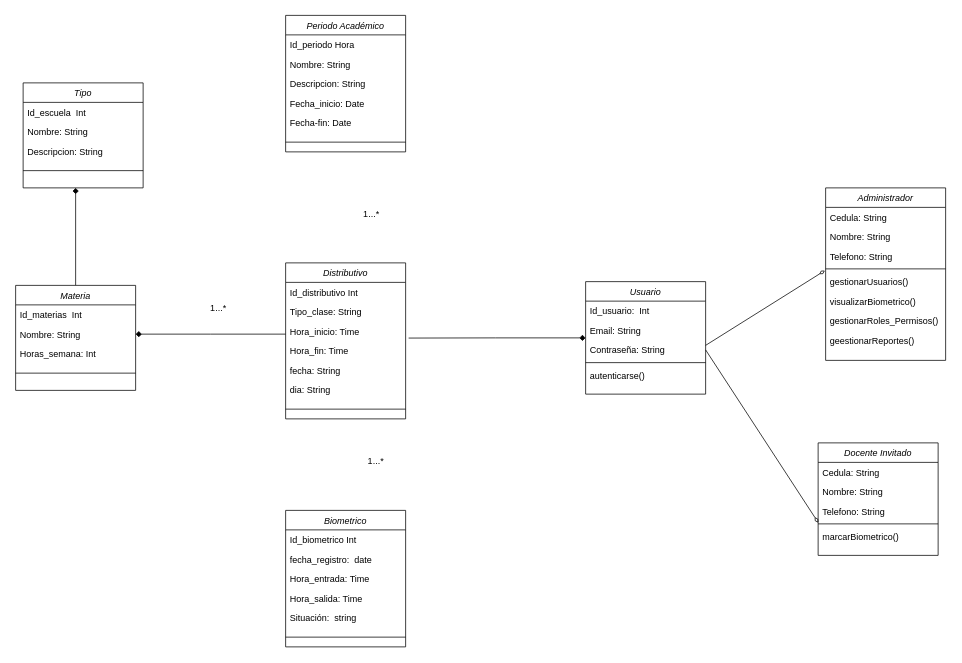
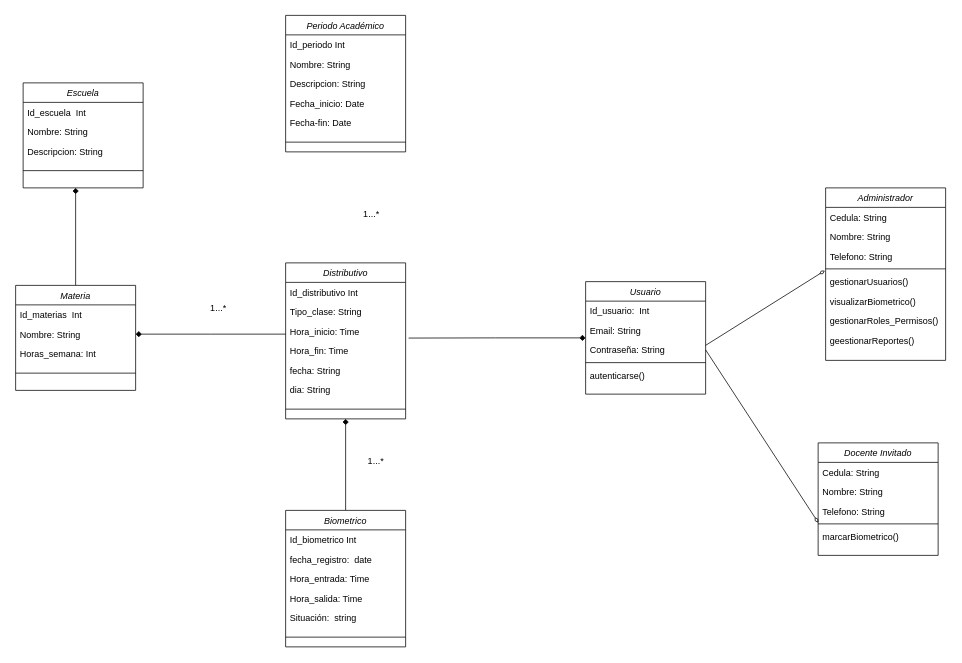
  <mxCell id="0" />
  <mxCell id="1" parent="0" />
  <mxCell id="2" value="Administrador" style="swimlane;fontStyle=2;align=center;verticalAlign=top;childLayout=stackLayout;horizontal=1;startSize=26;horizontalStack=0;resizeParent=1;resizeLast=0;collapsible=1;marginBottom=0;rounded=0;shadow=0;strokeWidth=1;" parent="1" vertex="1"><mxGeometry x="1100" y="250" width="160" height="230" as="geometry"><mxRectangle x="230" y="140" width="160" height="26" as="alternateBounds" /></mxGeometry></mxCell>
  <mxCell id="3" value="Cedula: String" style="text;align=left;verticalAlign=top;spacingLeft=4;spacingRight=4;overflow=hidden;rotatable=0;points=[[0,0.5],[1,0.5]];portConstraint=eastwest;rounded=0;shadow=0;html=0;" parent="2" vertex="1"><mxGeometry y="26" width="160" height="26" as="geometry" /></mxCell>
  <mxCell id="4" value="Nombre: String" style="text;align=left;verticalAlign=top;spacingLeft=4;spacingRight=4;overflow=hidden;rotatable=0;points=[[0,0.5],[1,0.5]];portConstraint=eastwest;rounded=0;shadow=0;html=0;" parent="2" vertex="1"><mxGeometry y="52" width="160" height="26" as="geometry" /></mxCell>
  <mxCell id="5" value="Telefono: String" style="text;align=left;verticalAlign=top;spacingLeft=4;spacingRight=4;overflow=hidden;rotatable=0;points=[[0,0.5],[1,0.5]];portConstraint=eastwest;rounded=0;shadow=0;html=0;" parent="2" vertex="1"><mxGeometry y="78" width="160" height="26" as="geometry" /></mxCell>
  <mxCell id="6" value="" style="line;html=1;strokeWidth=1;align=left;verticalAlign=middle;spacingTop=-1;spacingLeft=3;spacingRight=3;rotatable=0;labelPosition=right;points=[];portConstraint=eastwest;" parent="2" vertex="1"><mxGeometry y="104" width="160" height="8" as="geometry" /></mxCell>
  <mxCell id="7" value="gestionarUsuarios()" style="text;align=left;verticalAlign=top;spacingLeft=4;spacingRight=4;overflow=hidden;rotatable=0;points=[[0,0.5],[1,0.5]];portConstraint=eastwest;" parent="2" vertex="1"><mxGeometry y="112" width="160" height="26" as="geometry" /></mxCell>
  <mxCell id="8" value="visualizarBiometrico()" style="text;align=left;verticalAlign=top;spacingLeft=4;spacingRight=4;overflow=hidden;rotatable=0;points=[[0,0.5],[1,0.5]];portConstraint=eastwest;" parent="2" vertex="1"><mxGeometry y="138" width="160" height="26" as="geometry" /></mxCell>
  <mxCell id="9" value="gestionarRoles_Permisos()" style="text;align=left;verticalAlign=top;spacingLeft=4;spacingRight=4;overflow=hidden;rotatable=0;points=[[0,0.5],[1,0.5]];portConstraint=eastwest;" parent="2" vertex="1"><mxGeometry y="164" width="160" height="26" as="geometry" /></mxCell>
  <mxCell id="10" value="geestionarReportes()" style="text;align=left;verticalAlign=top;spacingLeft=4;spacingRight=4;overflow=hidden;rotatable=0;points=[[0,0.5],[1,0.5]];portConstraint=eastwest;" parent="2" vertex="1"><mxGeometry y="190" width="160" height="26" as="geometry" /></mxCell>
  <mxCell id="11" value="Docente Invitado" style="swimlane;fontStyle=2;align=center;verticalAlign=top;childLayout=stackLayout;horizontal=1;startSize=26;horizontalStack=0;resizeParent=1;resizeLast=0;collapsible=1;marginBottom=0;rounded=0;shadow=0;strokeWidth=1;" parent="1" vertex="1"><mxGeometry x="1090" y="590" width="160" height="150" as="geometry"><mxRectangle x="230" y="140" width="160" height="26" as="alternateBounds" /></mxGeometry></mxCell>
  <mxCell id="12" value="Cedula: String" style="text;align=left;verticalAlign=top;spacingLeft=4;spacingRight=4;overflow=hidden;rotatable=0;points=[[0,0.5],[1,0.5]];portConstraint=eastwest;rounded=0;shadow=0;html=0;" parent="11" vertex="1"><mxGeometry y="26" width="160" height="26" as="geometry" /></mxCell>
  <mxCell id="13" value="Nombre: String" style="text;align=left;verticalAlign=top;spacingLeft=4;spacingRight=4;overflow=hidden;rotatable=0;points=[[0,0.5],[1,0.5]];portConstraint=eastwest;rounded=0;shadow=0;html=0;" parent="11" vertex="1"><mxGeometry y="52" width="160" height="26" as="geometry" /></mxCell>
  <mxCell id="14" value="Telefono: String" style="text;align=left;verticalAlign=top;spacingLeft=4;spacingRight=4;overflow=hidden;rotatable=0;points=[[0,0.5],[1,0.5]];portConstraint=eastwest;rounded=0;shadow=0;html=0;" parent="11" vertex="1"><mxGeometry y="78" width="160" height="26" as="geometry" /></mxCell>
  <mxCell id="15" value="" style="line;html=1;strokeWidth=1;align=left;verticalAlign=middle;spacingTop=-1;spacingLeft=3;spacingRight=3;rotatable=0;labelPosition=right;points=[];portConstraint=eastwest;" parent="11" vertex="1"><mxGeometry y="104" width="160" height="8" as="geometry" /></mxCell>
  <mxCell id="16" value="marcarBiometrico()" style="text;align=left;verticalAlign=top;spacingLeft=4;spacingRight=4;overflow=hidden;rotatable=0;points=[[0,0.5],[1,0.5]];portConstraint=eastwest;" parent="11" vertex="1"><mxGeometry y="112" width="160" height="26" as="geometry" /></mxCell>
  <mxCell id="17" style="edgeStyle=orthogonalEdgeStyle;rounded=0;orthogonalLoop=1;jettySize=auto;html=1;entryX=1.025;entryY=0.856;entryDx=0;entryDy=0;entryPerimeter=0;startArrow=diamond;startFill=1;endArrow=none;endFill=0;" parent="1" source="18" target="46" edge="1"><mxGeometry relative="1" as="geometry" /></mxCell>
  <mxCell id="18" value="Usuario" style="swimlane;fontStyle=2;align=center;verticalAlign=top;childLayout=stackLayout;horizontal=1;startSize=26;horizontalStack=0;resizeParent=1;resizeLast=0;collapsible=1;marginBottom=0;rounded=0;shadow=0;strokeWidth=1;" parent="1" vertex="1"><mxGeometry x="780" y="375" width="160" height="150" as="geometry"><mxRectangle x="230" y="140" width="160" height="26" as="alternateBounds" /></mxGeometry></mxCell>
  <mxCell id="19" value="Id_usuario:  Int" style="text;align=left;verticalAlign=top;spacingLeft=4;spacingRight=4;overflow=hidden;rotatable=0;points=[[0,0.5],[1,0.5]];portConstraint=eastwest;" parent="18" vertex="1"><mxGeometry y="26" width="160" height="26" as="geometry" /></mxCell>
  <mxCell id="20" value="Email: String" style="text;align=left;verticalAlign=top;spacingLeft=4;spacingRight=4;overflow=hidden;rotatable=0;points=[[0,0.5],[1,0.5]];portConstraint=eastwest;rounded=0;shadow=0;html=0;" parent="18" vertex="1"><mxGeometry y="52" width="160" height="26" as="geometry" /></mxCell>
  <mxCell id="21" value="Contraseña: String" style="text;align=left;verticalAlign=top;spacingLeft=4;spacingRight=4;overflow=hidden;rotatable=0;points=[[0,0.5],[1,0.5]];portConstraint=eastwest;rounded=0;shadow=0;html=0;" parent="18" vertex="1"><mxGeometry y="78" width="160" height="26" as="geometry" /></mxCell>
  <mxCell id="22" value="" style="line;html=1;strokeWidth=1;align=left;verticalAlign=middle;spacingTop=-1;spacingLeft=3;spacingRight=3;rotatable=0;labelPosition=right;points=[];portConstraint=eastwest;" parent="18" vertex="1"><mxGeometry y="104" width="160" height="8" as="geometry" /></mxCell>
  <mxCell id="23" value="autenticarse()" style="text;align=left;verticalAlign=top;spacingLeft=4;spacingRight=4;overflow=hidden;rotatable=0;points=[[0,0.5],[1,0.5]];portConstraint=eastwest;" parent="18" vertex="1"><mxGeometry y="112" width="160" height="26" as="geometry" /></mxCell>
- <mxCell id="24" value="Tipo" style="swimlane;fontStyle=2;align=center;verticalAlign=top;childLayout=stackLayout;horizontal=1;startSize=26;horizontalStack=0;resizeParent=1;resizeLast=0;collapsible=1;marginBottom=0;rounded=0;shadow=0;strokeWidth=1;" parent="1" vertex="1"><mxGeometry x="30" y="110" width="160" height="140" as="geometry"><mxRectangle x="230" y="140" width="160" height="26" as="alternateBounds" /></mxGeometry></mxCell>
+ <mxCell id="24" value="Escuela" style="swimlane;fontStyle=2;align=center;verticalAlign=top;childLayout=stackLayout;horizontal=1;startSize=26;horizontalStack=0;resizeParent=1;resizeLast=0;collapsible=1;marginBottom=0;rounded=0;shadow=0;strokeWidth=1;" parent="1" vertex="1"><mxGeometry x="30" y="110" width="160" height="140" as="geometry"><mxRectangle x="230" y="140" width="160" height="26" as="alternateBounds" /></mxGeometry></mxCell>
  <mxCell id="25" value="Id_escuela  Int" style="text;align=left;verticalAlign=top;spacingLeft=4;spacingRight=4;overflow=hidden;rotatable=0;points=[[0,0.5],[1,0.5]];portConstraint=eastwest;" parent="24" vertex="1"><mxGeometry y="26" width="160" height="26" as="geometry" /></mxCell>
  <mxCell id="26" value="Nombre: String" style="text;align=left;verticalAlign=top;spacingLeft=4;spacingRight=4;overflow=hidden;rotatable=0;points=[[0,0.5],[1,0.5]];portConstraint=eastwest;rounded=0;shadow=0;html=0;" parent="24" vertex="1"><mxGeometry y="52" width="160" height="26" as="geometry" /></mxCell>
  <mxCell id="27" value="Descripcion: String" style="text;align=left;verticalAlign=top;spacingLeft=4;spacingRight=4;overflow=hidden;rotatable=0;points=[[0,0.5],[1,0.5]];portConstraint=eastwest;rounded=0;shadow=0;html=0;" parent="24" vertex="1"><mxGeometry y="78" width="160" height="26" as="geometry" /></mxCell>
  <mxCell id="28" value="" style="line;html=1;strokeWidth=1;align=left;verticalAlign=middle;spacingTop=-1;spacingLeft=3;spacingRight=3;rotatable=0;labelPosition=right;points=[];portConstraint=eastwest;" parent="24" vertex="1"><mxGeometry y="104" width="160" height="26" as="geometry" /></mxCell>
  <mxCell id="29" value="Periodo Académico" style="swimlane;fontStyle=2;align=center;verticalAlign=top;childLayout=stackLayout;horizontal=1;startSize=26;horizontalStack=0;resizeParent=1;resizeLast=0;collapsible=1;marginBottom=0;rounded=0;shadow=0;strokeWidth=1;" parent="1" vertex="1"><mxGeometry x="380" y="20" width="160" height="182" as="geometry"><mxRectangle x="230" y="140" width="160" height="26" as="alternateBounds" /></mxGeometry></mxCell>
- <mxCell id="30" value="Id_periodo Hora" style="text;align=left;verticalAlign=top;spacingLeft=4;spacingRight=4;overflow=hidden;rotatable=0;points=[[0,0.5],[1,0.5]];portConstraint=eastwest;" parent="29" vertex="1"><mxGeometry y="26" width="160" height="26" as="geometry" /></mxCell>
+ <mxCell id="30" value="Id_periodo Int" style="text;align=left;verticalAlign=top;spacingLeft=4;spacingRight=4;overflow=hidden;rotatable=0;points=[[0,0.5],[1,0.5]];portConstraint=eastwest;" parent="29" vertex="1"><mxGeometry y="26" width="160" height="26" as="geometry" /></mxCell>
  <mxCell id="31" value="Nombre: String" style="text;align=left;verticalAlign=top;spacingLeft=4;spacingRight=4;overflow=hidden;rotatable=0;points=[[0,0.5],[1,0.5]];portConstraint=eastwest;rounded=0;shadow=0;html=0;" parent="29" vertex="1"><mxGeometry y="52" width="160" height="26" as="geometry" /></mxCell>
  <mxCell id="32" value="Descripcion: String" style="text;align=left;verticalAlign=top;spacingLeft=4;spacingRight=4;overflow=hidden;rotatable=0;points=[[0,0.5],[1,0.5]];portConstraint=eastwest;rounded=0;shadow=0;html=0;" parent="29" vertex="1"><mxGeometry y="78" width="160" height="26" as="geometry" /></mxCell>
  <mxCell id="33" value="Fecha_inicio: Date" style="text;align=left;verticalAlign=top;spacingLeft=4;spacingRight=4;overflow=hidden;rotatable=0;points=[[0,0.5],[1,0.5]];portConstraint=eastwest;rounded=0;shadow=0;html=0;" parent="29" vertex="1"><mxGeometry y="104" width="160" height="26" as="geometry" /></mxCell>
  <mxCell id="34" value="Fecha-fin: Date" style="text;align=left;verticalAlign=top;spacingLeft=4;spacingRight=4;overflow=hidden;rotatable=0;points=[[0,0.5],[1,0.5]];portConstraint=eastwest;rounded=0;shadow=0;html=0;" parent="29" vertex="1"><mxGeometry y="130" width="160" height="26" as="geometry" /></mxCell>
  <mxCell id="35" value="" style="line;html=1;strokeWidth=1;align=left;verticalAlign=middle;spacingTop=-1;spacingLeft=3;spacingRight=3;rotatable=0;labelPosition=right;points=[];portConstraint=eastwest;" parent="29" vertex="1"><mxGeometry y="156" width="160" height="26" as="geometry" /></mxCell>
  <mxCell id="36" style="edgeStyle=orthogonalEdgeStyle;rounded=0;orthogonalLoop=1;jettySize=auto;html=1;endArrow=diamond;endFill=1;" parent="1" source="37" edge="1"><mxGeometry relative="1" as="geometry"><mxPoint y="250" as="targetPoint" x="100" /></mxGeometry></mxCell>
  <mxCell id="37" value="Materia" style="swimlane;fontStyle=2;align=center;verticalAlign=top;childLayout=stackLayout;horizontal=1;startSize=26;horizontalStack=0;resizeParent=1;resizeLast=0;collapsible=1;marginBottom=0;rounded=0;shadow=0;strokeWidth=1;" parent="1" vertex="1"><mxGeometry x="20" y="380" width="160" height="140" as="geometry"><mxRectangle x="230" y="140" width="160" height="26" as="alternateBounds" /></mxGeometry></mxCell>
  <mxCell id="38" value="Id_materias  Int" style="text;align=left;verticalAlign=top;spacingLeft=4;spacingRight=4;overflow=hidden;rotatable=0;points=[[0,0.5],[1,0.5]];portConstraint=eastwest;" parent="37" vertex="1"><mxGeometry y="26" width="160" height="26" as="geometry" /></mxCell>
  <mxCell id="39" value="Nombre: String" style="text;align=left;verticalAlign=top;spacingLeft=4;spacingRight=4;overflow=hidden;rotatable=0;points=[[0,0.5],[1,0.5]];portConstraint=eastwest;rounded=0;shadow=0;html=0;" parent="37" vertex="1"><mxGeometry y="52" width="160" height="26" as="geometry" /></mxCell>
  <mxCell id="40" value="Horas_semana: Int" style="text;align=left;verticalAlign=top;spacingLeft=4;spacingRight=4;overflow=hidden;rotatable=0;points=[[0,0.5],[1,0.5]];portConstraint=eastwest;rounded=0;shadow=0;html=0;" parent="37" vertex="1"><mxGeometry y="78" width="160" height="26" as="geometry" /></mxCell>
  <mxCell id="41" value="" style="line;html=1;strokeWidth=1;align=left;verticalAlign=middle;spacingTop=-1;spacingLeft=3;spacingRight=3;rotatable=0;labelPosition=right;points=[];portConstraint=eastwest;" parent="37" vertex="1"><mxGeometry y="104" width="160" height="26" as="geometry" /></mxCell>
+ <mxCell id="42" style="edgeStyle=orthogonalEdgeStyle;rounded=0;orthogonalLoop=1;jettySize=auto;html=1;entryX=0.5;entryY=0;entryDx=0;entryDy=0;startArrow=diamond;startFill=1;endArrow=none;endFill=0;" parent="1" source="43" target="51" edge="1"><mxGeometry relative="1" as="geometry" /></mxCell>
  <mxCell id="43" value="Distributivo" style="swimlane;fontStyle=2;align=center;verticalAlign=top;childLayout=stackLayout;horizontal=1;startSize=26;horizontalStack=0;resizeParent=1;resizeLast=0;collapsible=1;marginBottom=0;rounded=0;shadow=0;strokeWidth=1;" parent="1" vertex="1"><mxGeometry x="380" y="350" width="160" height="208" as="geometry"><mxRectangle x="230" y="140" width="160" height="26" as="alternateBounds" /></mxGeometry></mxCell>
  <mxCell id="44" value="Id_distributivo Int" style="text;align=left;verticalAlign=top;spacingLeft=4;spacingRight=4;overflow=hidden;rotatable=0;points=[[0,0.5],[1,0.5]];portConstraint=eastwest;" parent="43" vertex="1"><mxGeometry y="26" width="160" height="26" as="geometry" /></mxCell>
  <mxCell id="45" value="Tipo_clase: String" style="text;align=left;verticalAlign=top;spacingLeft=4;spacingRight=4;overflow=hidden;rotatable=0;points=[[0,0.5],[1,0.5]];portConstraint=eastwest;rounded=0;shadow=0;html=0;" parent="43" vertex="1"><mxGeometry y="52" width="160" height="26" as="geometry" /></mxCell>
  <mxCell id="46" value="Hora_inicio: Time" style="text;align=left;verticalAlign=top;spacingLeft=4;spacingRight=4;overflow=hidden;rotatable=0;points=[[0,0.5],[1,0.5]];portConstraint=eastwest;rounded=0;shadow=0;html=0;" parent="43" vertex="1"><mxGeometry y="78" width="160" height="26" as="geometry" /></mxCell>
  <mxCell id="47" value="Hora_fin: Time" style="text;align=left;verticalAlign=top;spacingLeft=4;spacingRight=4;overflow=hidden;rotatable=0;points=[[0,0.5],[1,0.5]];portConstraint=eastwest;rounded=0;shadow=0;html=0;" parent="43" vertex="1"><mxGeometry y="104" width="160" height="26" as="geometry" /></mxCell>
  <mxCell id="48" value="fecha: String" style="text;align=left;verticalAlign=top;spacingLeft=4;spacingRight=4;overflow=hidden;rotatable=0;points=[[0,0.5],[1,0.5]];portConstraint=eastwest;rounded=0;shadow=0;html=0;" parent="43" vertex="1"><mxGeometry y="130" width="160" height="26" as="geometry" /></mxCell>
  <mxCell id="49" value="dia: String" style="text;align=left;verticalAlign=top;spacingLeft=4;spacingRight=4;overflow=hidden;rotatable=0;points=[[0,0.5],[1,0.5]];portConstraint=eastwest;rounded=0;shadow=0;html=0;" parent="43" vertex="1"><mxGeometry y="156" width="160" height="26" as="geometry" /></mxCell>
  <mxCell id="50" value="" style="line;html=1;strokeWidth=1;align=left;verticalAlign=middle;spacingTop=-1;spacingLeft=3;spacingRight=3;rotatable=0;labelPosition=right;points=[];portConstraint=eastwest;" parent="43" vertex="1"><mxGeometry y="182" width="160" height="26" as="geometry" /></mxCell>
  <mxCell id="51" value="Biometrico" style="swimlane;fontStyle=2;align=center;verticalAlign=top;childLayout=stackLayout;horizontal=1;startSize=26;horizontalStack=0;resizeParent=1;resizeLast=0;collapsible=1;marginBottom=0;rounded=0;shadow=0;strokeWidth=1;" parent="1" vertex="1"><mxGeometry x="380" y="680" width="160" height="182" as="geometry"><mxRectangle x="230" y="140" width="160" height="26" as="alternateBounds" /></mxGeometry></mxCell>
  <mxCell id="52" value="Id_biometrico Int" style="text;align=left;verticalAlign=top;spacingLeft=4;spacingRight=4;overflow=hidden;rotatable=0;points=[[0,0.5],[1,0.5]];portConstraint=eastwest;" parent="51" vertex="1"><mxGeometry y="26" width="160" height="26" as="geometry" /></mxCell>
  <mxCell id="53" value="fecha_registro:  date" style="text;align=left;verticalAlign=top;spacingLeft=4;spacingRight=4;overflow=hidden;rotatable=0;points=[[0,0.5],[1,0.5]];portConstraint=eastwest;" vertex="1" parent="51"><mxGeometry y="52" width="160" height="26" as="geometry" /></mxCell>
  <mxCell id="54" value="Hora_entrada: Time" style="text;align=left;verticalAlign=top;spacingLeft=4;spacingRight=4;overflow=hidden;rotatable=0;points=[[0,0.5],[1,0.5]];portConstraint=eastwest;rounded=0;shadow=0;html=0;" parent="51" vertex="1"><mxGeometry y="78" width="160" height="26" as="geometry" /></mxCell>
  <mxCell id="55" value="Hora_salida: Time" style="text;align=left;verticalAlign=top;spacingLeft=4;spacingRight=4;overflow=hidden;rotatable=0;points=[[0,0.5],[1,0.5]];portConstraint=eastwest;rounded=0;shadow=0;html=0;" parent="51" vertex="1"><mxGeometry y="104" width="160" height="26" as="geometry" /></mxCell>
  <mxCell id="56" value="Situación:  string" style="text;align=left;verticalAlign=top;spacingLeft=4;spacingRight=4;overflow=hidden;rotatable=0;points=[[0,0.5],[1,0.5]];portConstraint=eastwest;rounded=0;shadow=0;html=0;" vertex="1" parent="51"><mxGeometry y="130" width="160" height="26" as="geometry" /></mxCell>
  <mxCell id="57" value="" style="line;html=1;strokeWidth=1;align=left;verticalAlign=middle;spacingTop=-1;spacingLeft=3;spacingRight=3;rotatable=0;labelPosition=right;points=[];portConstraint=eastwest;" parent="51" vertex="1"><mxGeometry y="156" width="160" height="26" as="geometry" /></mxCell>
  <mxCell id="58" style="edgeStyle=orthogonalEdgeStyle;rounded=0;orthogonalLoop=1;jettySize=auto;html=1;endArrow=none;endFill=0;startArrow=diamond;startFill=1;" parent="1" source="39" edge="1"><mxGeometry relative="1" as="geometry"><mxPoint x="380" y="445" as="targetPoint" /></mxGeometry></mxCell>
  <mxCell id="59" value="" style="endArrow=diamondThin;html=1;rounded=0;exitX=1;exitY=0.269;exitDx=0;exitDy=0;exitPerimeter=0;entryX=-0.006;entryY=-0.067;entryDx=0;entryDy=0;entryPerimeter=0;endFill=0;" parent="1" source="21" edge="1"><mxGeometry width="50" height="50" relative="1" as="geometry"><mxPoint x="1010" y="480" as="sourcePoint" /><mxPoint x="1099.04" y="360.258" as="targetPoint" /></mxGeometry></mxCell>
  <mxCell id="60" value="" style="endArrow=diamondThin;html=1;rounded=0;exitX=1;exitY=0.5;exitDx=0;exitDy=0;entryX=0.002;entryY=1.097;entryDx=0;entryDy=0;entryPerimeter=0;endFill=0;" parent="1" source="21" target="14" edge="1"><mxGeometry width="50" height="50" relative="1" as="geometry"><mxPoint x="1000" y="620" as="sourcePoint" /><mxPoint x="1050" y="570" as="targetPoint" /></mxGeometry></mxCell>
  <mxCell id="61" value="1...*" style="text;html=1;align=center;verticalAlign=middle;resizable=0;points=[];autosize=1;strokeColor=none;fillColor=none;" parent="1" vertex="1"><mxGeometry x="270" y="395" width="40" height="30" as="geometry" /></mxCell>
  <mxCell id="62" value="1...*" style="text;html=1;align=center;verticalAlign=middle;resizable=0;points=[];autosize=1;strokeColor=none;fillColor=none;" parent="1" vertex="1"><mxGeometry x="474" y="270" width="40" height="30" as="geometry" /></mxCell>
  <mxCell id="63" value="1...*" style="text;html=1;align=center;verticalAlign=middle;resizable=0;points=[];autosize=1;strokeColor=none;fillColor=none;" parent="1" vertex="1"><mxGeometry x="480" y="600" width="40" height="30" as="geometry" /></mxCell>
